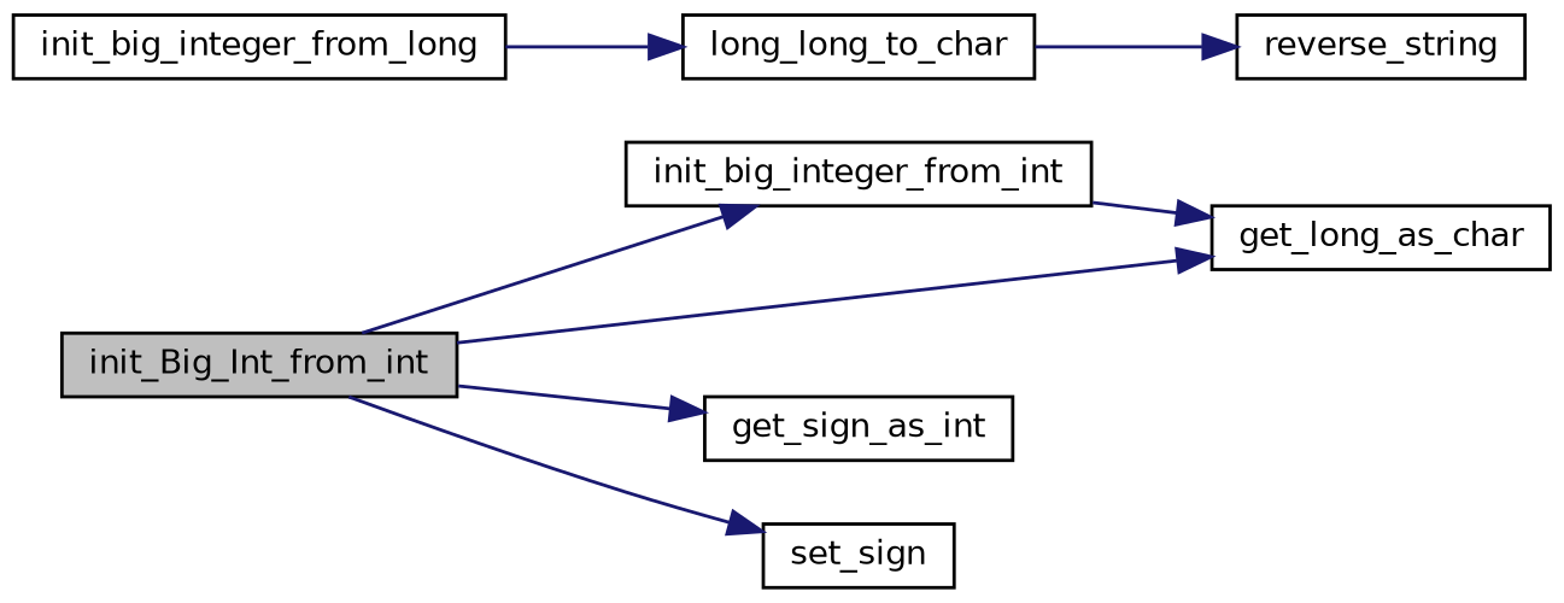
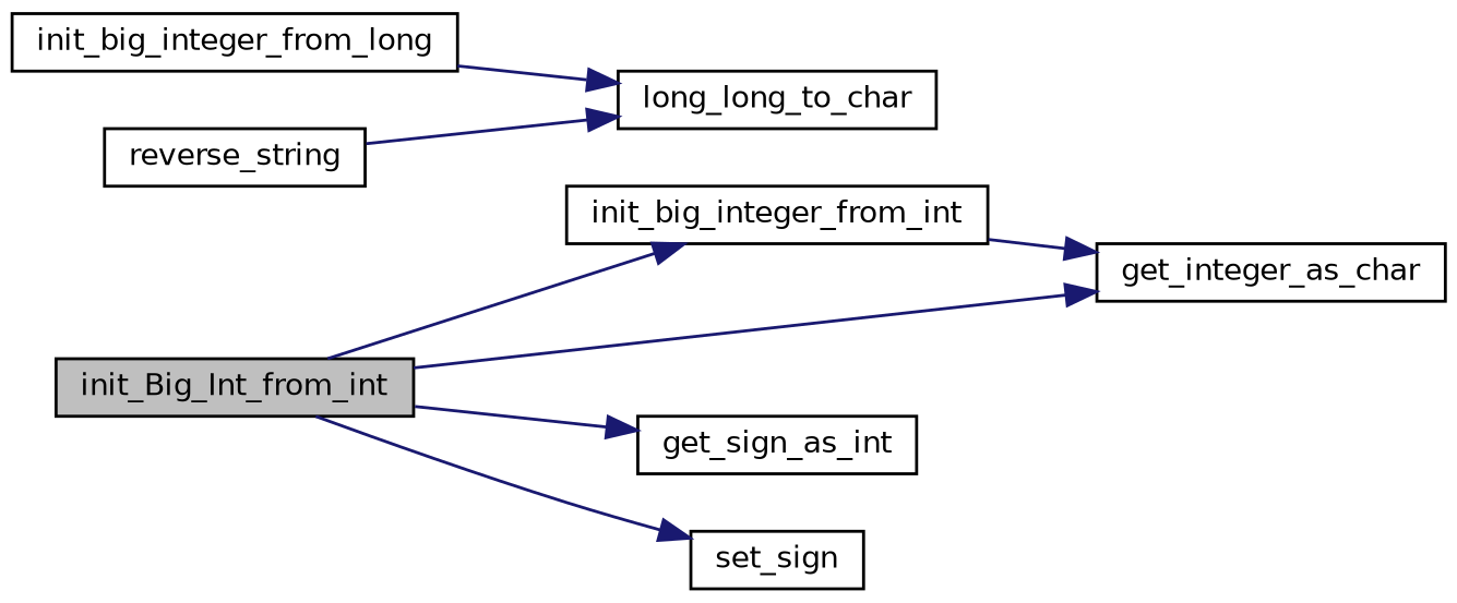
  digraph {
    rankdir=LR
    node [color=black fillcolor=white fontname=Helvetica fontsize=10 shape=record style=filled]
    edge [color=midnightblue fontname=Helvetica fontsize=10 labelfontname=Helvetica labelfontsize=10 style=solid]
    n1 [fillcolor=grey75 fontcolor=black height=0.2 label=init_Big_Int_from_int width=0.4]
    n2 [height=0.2 label=init_big_integer_from_int width=0.4]
-   n3 [height=0.2 label=get_long_as_char width=0.4]
+   n3 [height=0.2 label=get_integer_as_char width=0.4]
    n4 [height=0.2 label=get_sign_as_int width=0.4]
    n5 [height=0.2 label=set_sign width=0.4]
    n6 [height=0.2 label=init_big_integer_from_long width=0.4]
    n7 [height=0.2 label=long_long_to_char width=0.4]
    n8 [height=0.2 label=reverse_string width=0.4]
    n1 -> n2
    n1 -> n3
    n1 -> n4
    n1 -> n5
    n2 -> n3
    n6 -> n7
-   n7 -> n8
+   n8 -> n7
  }
